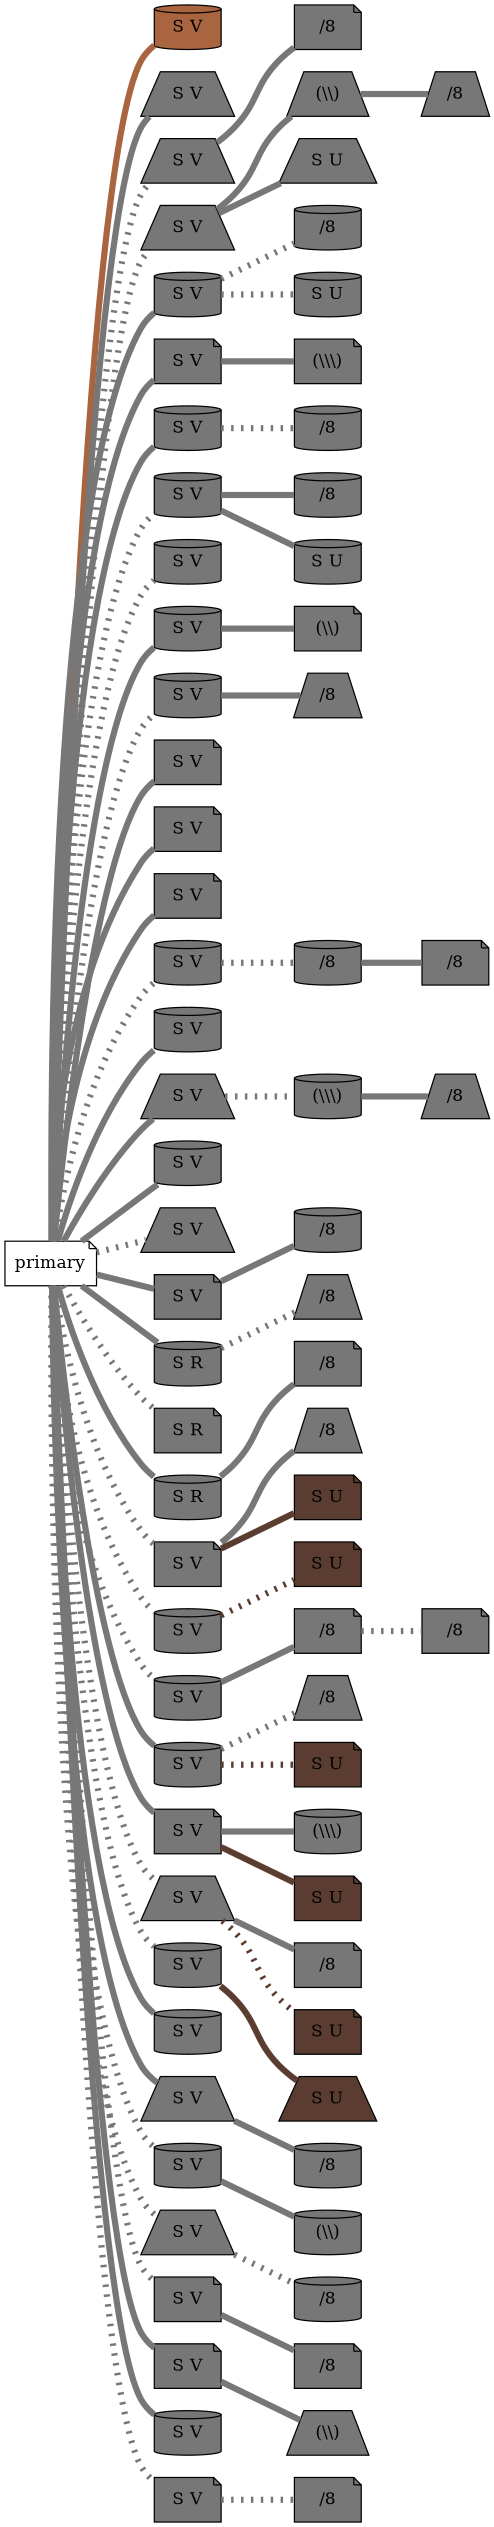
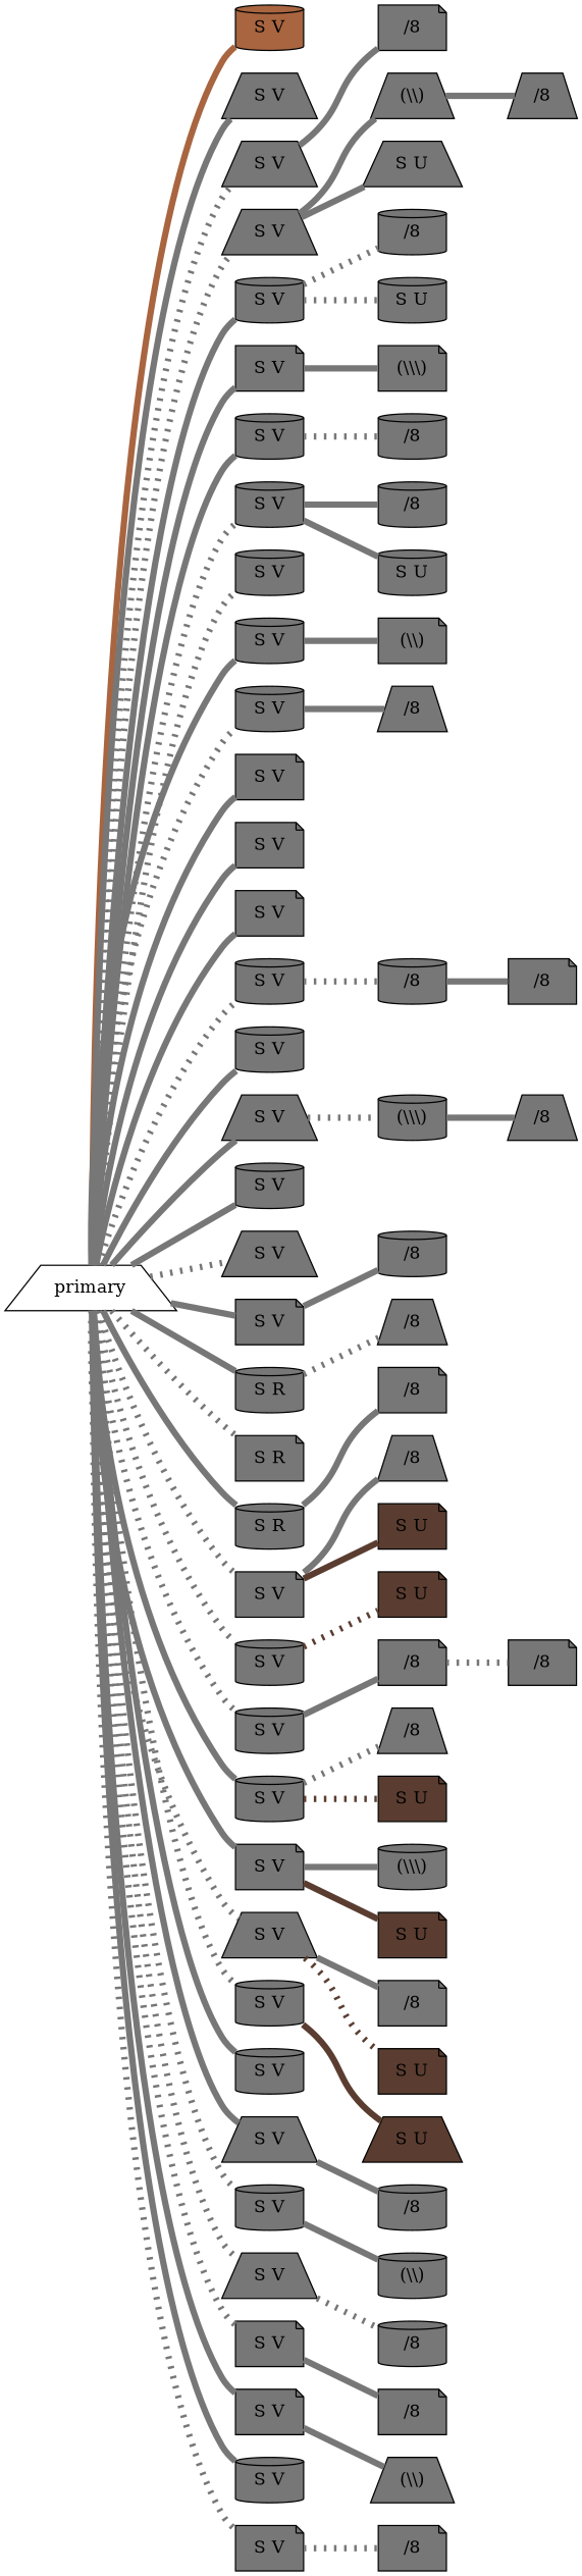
  graph {
    rankdir=LR
    node [fillcolor="#777777" style=filled shape=cylinder]
    edge [color="#777777" penwidth=5 style=dotted]
    n1 [fillcolor="#A86540" label="S V"]
-   primary [shape=note fillcolor="" style=""]
+   primary [shape=trapezium fillcolor="" style=""]
    n3 [label="S V" shape=trapezium]
    n4 [label="S V" shape=trapezium]
    n5 [label="S V" shape=trapezium]
    n6 [label="S V"]
    n7 [label="S V" shape=note]
    n8 [label="S V"]
    n9 [label="S V"]
    n10 [label="S V"]
    n11 [label="S V"]
    n12 [label="S V"]
    n13 [label="S V" shape=note]
    n14 [label="S V" shape=note]
    n15 [label="S V" shape=note]
    n16 [label="S V"]
    n17 [label="S V"]
    n18 [label="S V" shape=trapezium]
    n19 [label="S V"]
    n20 [label="S V" shape=trapezium]
    n21 [label="S V" shape=note]
    n22 [label="S R"]
    n23 [label="S R" shape=note]
    n24 [label="S R"]
    n25 [label="S V" shape=note]
    n26 [label="S V"]
    n27 [label="S V"]
    n28 [label="S V"]
    n29 [label="S V" shape=note]
    n30 [label="S V" shape=trapezium]
    n31 [label="S V"]
    n32 [label="S V"]
    n33 [label="S V" shape=trapezium]
    n34 [label="S V"]
    n35 [label="S V" shape=trapezium]
    n36 [label="S V" shape=note]
    n37 [label="S V" shape=note]
    n38 [label="S V"]
    n39 [label="S V" shape=note]
    n40 [label="/8" shape=note]
    n41 [label="(\\\\)" shape=trapezium]
    n42 [label="S U" shape=trapezium]
    n43 [label="/8" shape=trapezium]
    n44 [label="/8"]
    n45 [label="S U"]
    n46 [label="(\\\\\\)" shape=note]
    n47 [label="/8"]
    n48 [label="/8"]
    n49 [label="S U"]
    n50 [label="(\\\\)" shape=note]
    n51 [label="/8" shape=trapezium]
    n52 [label="/8"]
    n53 [label="/8" shape=note]
    n54 [label="(\\\\\\)"]
    n55 [label="/8" shape=trapezium]
    n56 [label="/8"]
    n57 [label="/8" shape=trapezium]
    n58 [label="/8" shape=note]
    n59 [label="/8" shape=trapezium]
    n60 [fillcolor="#5A3D30" label="S U" shape=note]
    n61 [fillcolor="#5A3D30" label="S U" shape=note]
    n62 [label="/8" shape=note]
    n63 [label="/8" shape=note]
    n64 [label="/8" shape=trapezium]
    n65 [fillcolor="#5A3D30" label="S U" shape=note]
    n66 [label="(\\\\\\)"]
    n67 [fillcolor="#5A3D30" label="S U" shape=note]
    n68 [label="/8" shape=note]
    n69 [fillcolor="#5A3D30" label="S U" shape=note]
    n70 [fillcolor="#5A3D30" label="S U" shape=trapezium]
    n71 [label="/8"]
    n72 [label="(\\\\)"]
    n73 [label="/8"]
    n74 [label="/8" shape=note]
    n75 [label="(\\\\)" shape=trapezium]
    n76 [label="/8" shape=note]
    primary -- n1 [color="#A86540" style=solid]
    primary -- n3 [style=bold]
    primary -- n4
    primary -- n5
    primary -- n6 [style=solid]
    primary -- n7 [style=solid]
    primary -- n8 [style=bold]
    primary -- n9
    primary -- n10
    primary -- n11 [style=solid]
    primary -- n12
    primary -- n13 [style=solid]
    primary -- n14 [style=bold]
    primary -- n15 [style=bold]
    primary -- n16
    primary -- n17 [style=bold]
    primary -- n18 [style=solid]
    primary -- n19 [style=solid]
    primary -- n20
    primary -- n21 [style=bold]
    primary -- n22 [style=solid]
    primary -- n23
    primary -- n24 [style=bold]
    primary -- n25
    primary -- n26
    primary -- n27
    primary -- n28 [style=bold]
    primary -- n29 [style=solid]
    primary -- n30
    primary -- n31
    primary -- n32 [style=bold]
    primary -- n33 [style=solid]
    primary -- n34
    primary -- n35
    primary -- n36
    primary -- n37 [style=solid]
    primary -- n38 [style=solid]
    primary -- n39
    n4 -- n40 [style=bold]
    n5 -- n41 [style=solid]
    n5 -- n42 [style=bold]
    n6 -- n44
    n6 -- n45
    n7 -- n46 [style=bold]
    n8 -- n47
    n9 -- n48 [style=solid]
    n9 -- n49 [style=bold]
    n11 -- n50 [style=bold]
    n12 -- n51 [style=bold]
    n16 -- n52
    n18 -- n54
    n21 -- n56 [style=bold]
    n22 -- n57
    n24 -- n58 [style=bold]
    n25 -- n59 [style=solid]
    n25 -- n60 [color="#5A3D30" style=solid]
    n26 -- n61 [color="#5A3D30"]
    n27 -- n62 [style=bold]
    n28 -- n64
    n28 -- n65 [color="#5A3D30"]
    n29 -- n66 [style=solid]
    n29 -- n67 [color="#5A3D30" style=solid]
    n30 -- n68 [style=bold]
    n30 -- n69 [color="#5A3D30"]
    n31 -- n70 [color="#5A3D30" style=solid]
    n33 -- n71 [style=solid]
    n34 -- n72 [style=bold]
    n35 -- n73
    n36 -- n74 [style=solid]
    n37 -- n75 [style=bold]
    n39 -- n76
    n41 -- n43 [style=solid]
    n52 -- n53 [style=solid]
    n54 -- n55 [style=bold]
    n62 -- n63
  }
